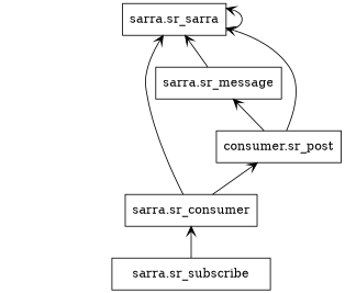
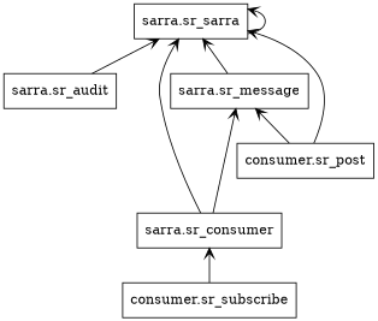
  digraph {
    rankdir=BT
    node [shape=box]
    edge [arrowhead=open arrowtail=none]
    n1 [label="sarra.sr_sarra"]
+   n2 [label="sarra.sr_audit"]
    n3 [label="sarra.sr_consumer"]
    n4 [label="sarra.sr_message"]
    n5 [label="consumer.sr_post"]
-   n6 [label="sarra.sr_subscribe"]
+   n6 [label="consumer.sr_subscribe"]
    n1 -> n1
+   n2 -> n1
    n3 -> n1
-   n3 -> n5
+   n3 -> n4
    n4 -> n1
    n5 -> n1
    n5 -> n4
    n6 -> n3
  }
